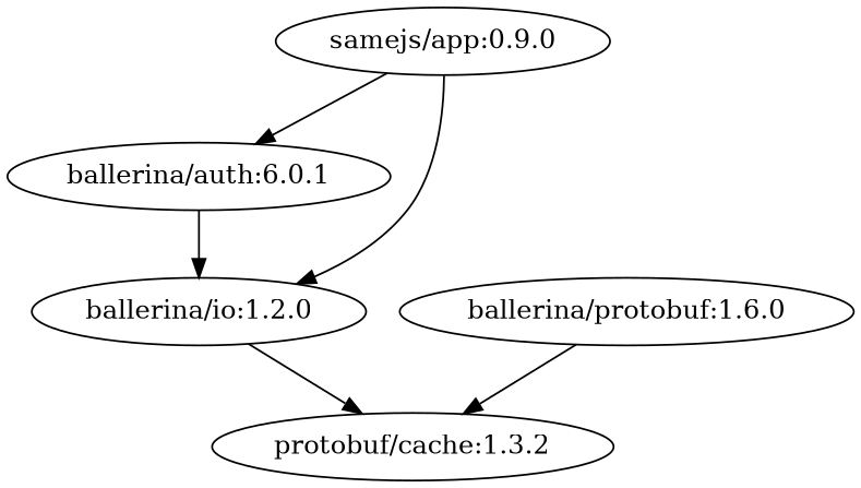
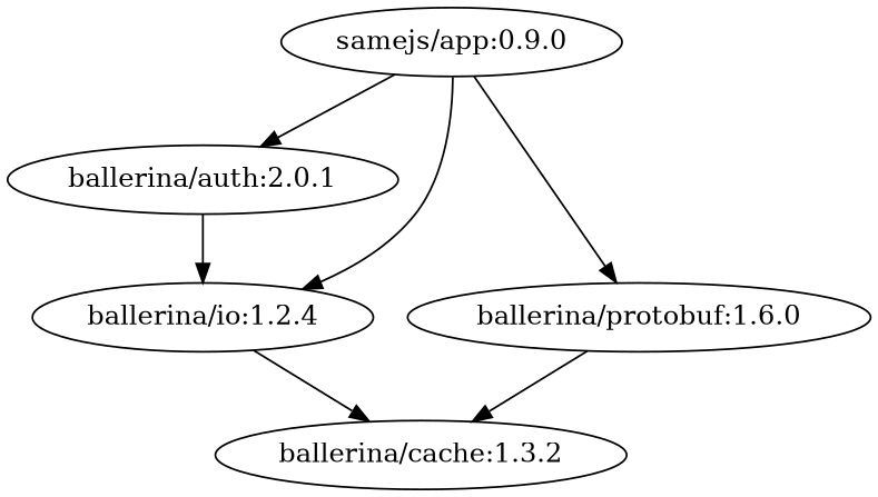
  digraph {
    n1 [label="samejs/app:0.9.0"]
-   "ballerina/auth:2.0.1" [label="ballerina/auth:6.0.1"]
+   "ballerina/auth:2.0.1"
    "ballerina/protobuf:1.6.0"
-   "ballerina/io:1.2.0"
-   "ballerina/cache:1.3.2" [label="protobuf/cache:1.3.2"]
+   "ballerina/io:1.2.0" [label="ballerina/io:1.2.4"]
+   "ballerina/cache:1.3.2"
    n1 -> "ballerina/auth:2.0.1"
+   n1 -> "ballerina/protobuf:1.6.0"
    n1 -> "ballerina/io:1.2.0"
    "ballerina/auth:2.0.1" -> "ballerina/io:1.2.0"
    "ballerina/protobuf:1.6.0" -> "ballerina/cache:1.3.2"
    "ballerina/io:1.2.0" -> "ballerina/cache:1.3.2"
  }
